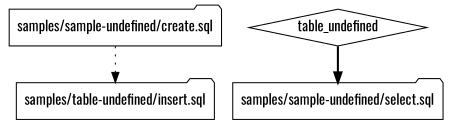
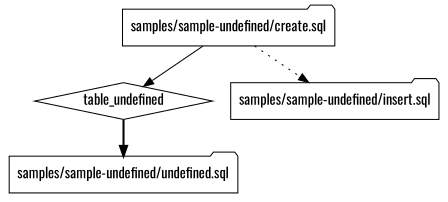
  digraph {
    fontname=Oswald
    node [fontname=Oswald shape=folder type=query]
    edge [fontname=Oswald]
    n1 [label="samples/sample-undefined/create.sql"]
    n2 [label=table_undefined shape=diamond type=table]
-   n3 [label="samples/table-undefined/insert.sql"]
-   n4 [label="samples/sample-undefined/select.sql"]
+   n3 [label="samples/sample-undefined/insert.sql"]
+   n4 [label="samples/sample-undefined/undefined.sql"]
+   n1 -> n2 [style=solid]
    n1 -> n3 [style=dotted]
    n2 -> n4 [style=bold]
  }
